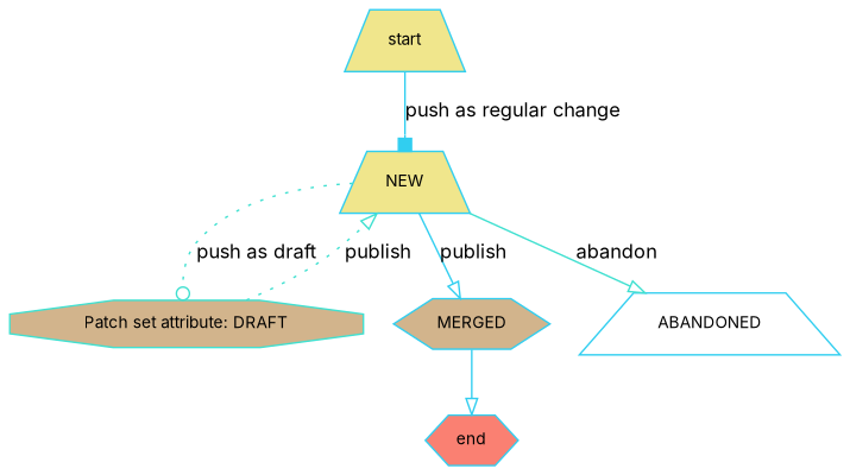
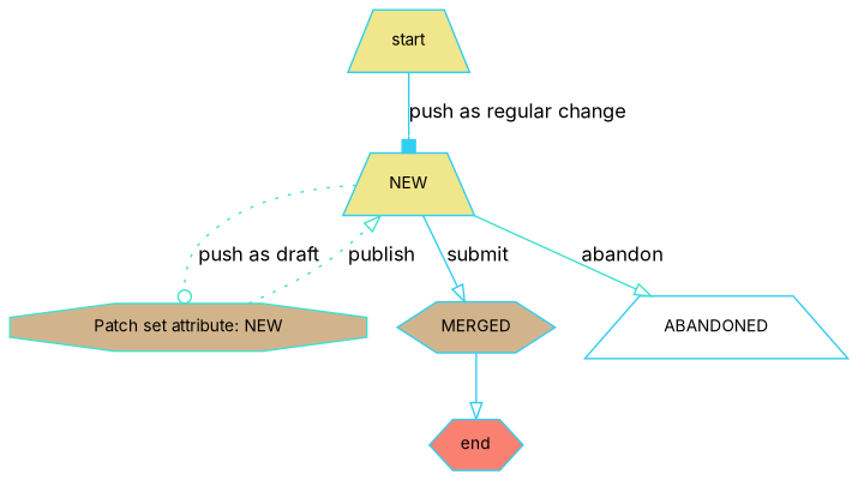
  digraph {
    fontname=Inter
    node [color="#31CEF0" fillcolor=khaki fontname=Inter fontsize=10 shape=trapezium style=filled]
    edge [arrowhead=onormal color="#31CEF0" fontname=Inter fontsize=12 style=filled]
    start [height=0.02 width=0.02]
    NEW [height=0.02 width=0.02]
-   n3 [color=turquoise fillcolor=tan height=0.02 label="Patch set attribute: DRAFT" shape=octagon width=0.02]
+   n3 [color=turquoise fillcolor=tan height=0.02 label="Patch set attribute: NEW" shape=octagon width=0.02]
    MERGED [fillcolor=tan height=0.02 shape=hexagon width=0.02]
    ABANDONED [fillcolor=white height=0.02 width=0.02]
    end [fillcolor=salmon height=0.02 shape=hexagon width=0.02]
    start -> NEW [arrowhead=box label="push as regular change"]
    NEW -> n3 [arrowhead=odot color=turquoise height=0.02 label="push as draft" style=dotted width=0.02]
-   NEW -> MERGED [height=0.02 label=publish width=0.02]
+   NEW -> MERGED [height=0.02 label=submit width=0.02]
    NEW -> ABANDONED [color=turquoise height=0.02 label=abandon width=0.02]
    n3 -> NEW [color=turquoise height=0.02 label=publish style=dotted width=0.02]
    MERGED -> end
  }
